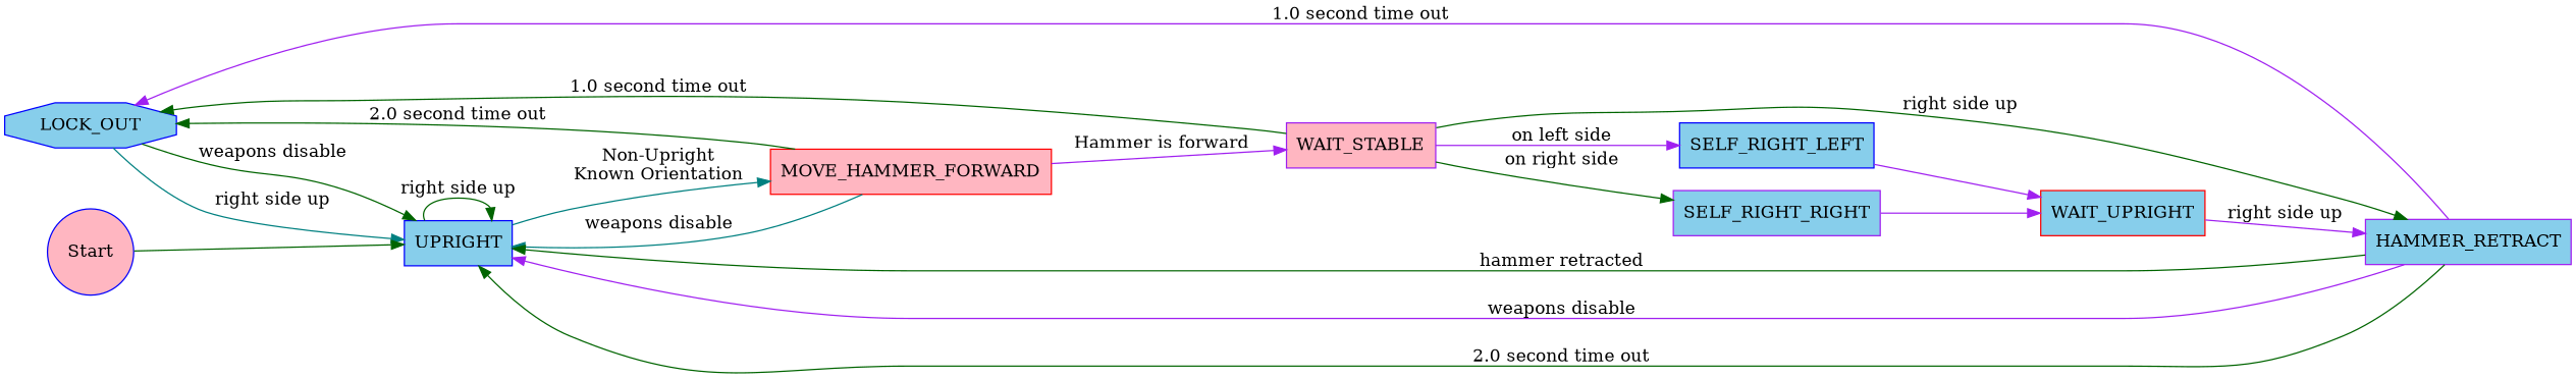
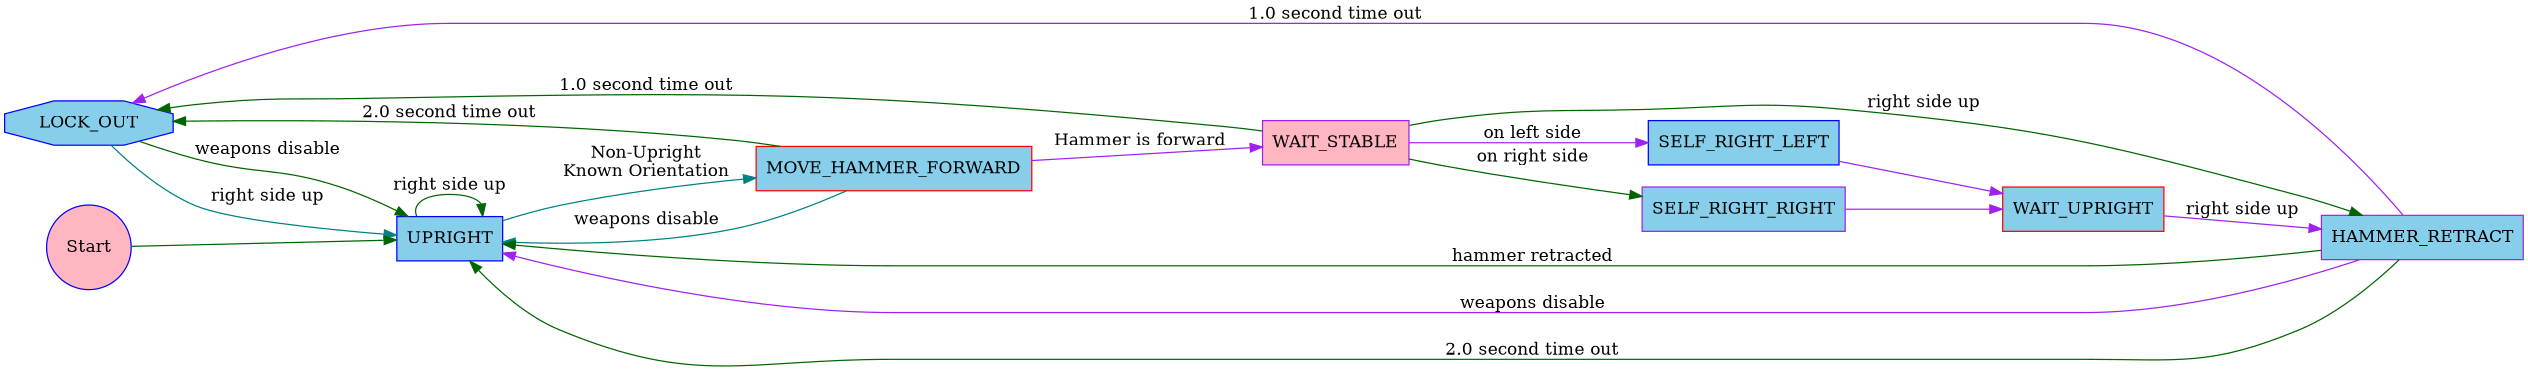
  digraph {
    rankdir=LR
    node [color=blue fillcolor=skyblue shape=box style=filled]
    edge [color=darkgreen]
    LOCK_OUT [shape=octagon]
    UPRIGHT
-   MOVE_HAMMER_FORWARD [color=red fillcolor=lightpink]
+   MOVE_HAMMER_FORWARD [color=red]
    Start [fillcolor=lightpink shape=circle]
    WAIT_STABLE [color=purple fillcolor=lightpink]
    SELF_RIGHT_LEFT
    SELF_RIGHT_RIGHT [color=purple]
    HAMMER_RETRACT [color=purple]
    WAIT_UPRIGHT [color=red]
    LOCK_OUT -> UPRIGHT [color=teal label="right side up"]
    LOCK_OUT -> UPRIGHT [label="weapons disable"]
    UPRIGHT -> UPRIGHT [label="right side up"]
    UPRIGHT -> MOVE_HAMMER_FORWARD [color=teal label="Non-Upright\nKnown Orientation"]
    MOVE_HAMMER_FORWARD -> LOCK_OUT [label="2.0 second time out"]
    MOVE_HAMMER_FORWARD -> UPRIGHT [color=teal label="weapons disable"]
    MOVE_HAMMER_FORWARD -> WAIT_STABLE [color=purple label="Hammer is forward"]
    Start -> UPRIGHT
    WAIT_STABLE -> LOCK_OUT [label="1.0 second time out"]
    WAIT_STABLE -> SELF_RIGHT_LEFT [color=purple label="on left side"]
    WAIT_STABLE -> SELF_RIGHT_RIGHT [label="on right side"]
    WAIT_STABLE -> HAMMER_RETRACT [label="right side up"]
    SELF_RIGHT_LEFT -> WAIT_UPRIGHT [color=purple]
    SELF_RIGHT_RIGHT -> WAIT_UPRIGHT [color=purple]
    HAMMER_RETRACT -> LOCK_OUT [color=purple label="1.0 second time out"]
    HAMMER_RETRACT -> UPRIGHT [label="hammer retracted"]
    HAMMER_RETRACT -> UPRIGHT [label="2.0 second time out"]
    HAMMER_RETRACT -> UPRIGHT [color=purple label="weapons disable"]
    WAIT_UPRIGHT -> HAMMER_RETRACT [color=purple label="right side up"]
  }
